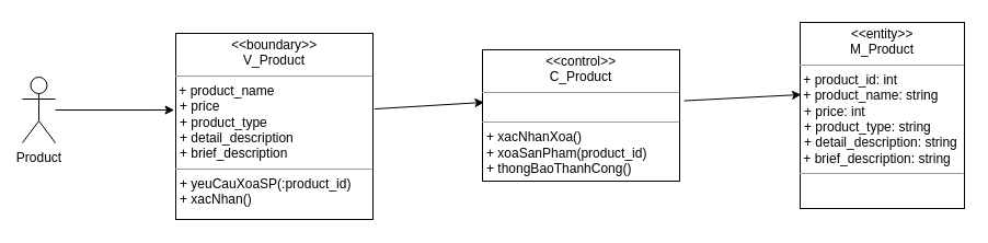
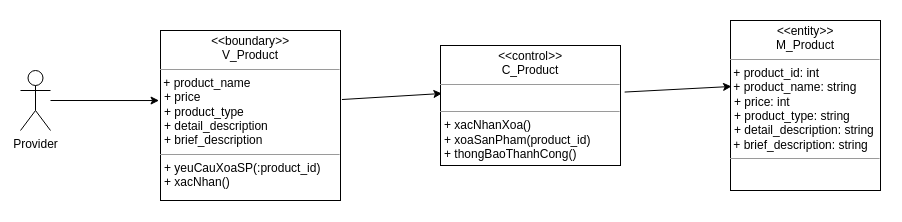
  <mxCell id="0" />
  <mxCell id="1" parent="0" />
- <mxCell id="2" value="Product" style="shape=umlActor;verticalLabelPosition=bottom;verticalAlign=top;html=1;" parent="1" vertex="1"><mxGeometry x="20" y="70" width="30" height="60" as="geometry" /></mxCell>
+ <mxCell id="2" value="Provider" style="shape=umlActor;verticalLabelPosition=bottom;verticalAlign=top;html=1;" parent="1" vertex="1"><mxGeometry x="20" y="70" width="30" height="60" as="geometry" /></mxCell>
  <mxCell id="3" value="&lt;p style=&quot;margin: 0px ; margin-top: 4px ; text-align: center&quot;&gt;&lt;i&gt;&amp;lt;&lt;/i&gt;&amp;lt;boundary&lt;i&gt;&amp;gt;&amp;gt;&lt;/i&gt;&lt;br&gt;V_Product&lt;/p&gt;&lt;hr size=&quot;1&quot;&gt;&amp;nbsp;+ product_name&lt;br&gt;&lt;p style=&quot;margin: 0px ; margin-left: 4px&quot;&gt;+ price&lt;br&gt;&lt;/p&gt;&lt;p style=&quot;margin: 0px ; margin-left: 4px&quot;&gt;+ product_type&lt;br&gt;&lt;/p&gt;&lt;p style=&quot;margin: 0px ; margin-left: 4px&quot;&gt;+ detail_description&lt;br&gt;&lt;/p&gt;&lt;p style=&quot;margin: 0px ; margin-left: 4px&quot;&gt;+ brief_description&lt;br&gt;&lt;/p&gt;&lt;hr size=&quot;1&quot;&gt;&lt;p style=&quot;margin: 0px ; margin-left: 4px&quot;&gt;+ yeuCauXoaSP(:product_id)&lt;br&gt;&lt;/p&gt;&lt;p style=&quot;margin: 0px ; margin-left: 4px&quot;&gt;+ xacNhan()&lt;/p&gt;" style="verticalAlign=top;align=left;overflow=fill;fontSize=12;fontFamily=Helvetica;html=1;" parent="1" vertex="1"><mxGeometry x="160" y="30" width="180" height="170" as="geometry" /></mxCell>
  <mxCell id="4" value="&lt;p style=&quot;margin: 0px ; margin-top: 4px ; text-align: center&quot;&gt;&lt;i&gt;&amp;lt;&lt;/i&gt;&amp;lt;control&lt;i&gt;&amp;gt;&amp;gt;&lt;/i&gt;&lt;br&gt;C_Product&lt;/p&gt;&lt;hr size=&quot;1&quot;&gt;&lt;br&gt;&lt;hr size=&quot;1&quot;&gt;&lt;p style=&quot;margin: 0px ; margin-left: 4px&quot;&gt;+ xacNhanXoa()&lt;/p&gt;&lt;p style=&quot;margin: 0px ; margin-left: 4px&quot;&gt;+ xoaSanPham(product_id)&lt;/p&gt;&lt;p style=&quot;margin: 0px ; margin-left: 4px&quot;&gt;+ thongBaoThanhCong()&lt;br&gt;&lt;br&gt;&lt;/p&gt;" style="verticalAlign=top;align=left;overflow=fill;fontSize=12;fontFamily=Helvetica;html=1;" parent="1" vertex="1"><mxGeometry x="440" y="45" width="180" height="120" as="geometry" /></mxCell>
  <mxCell id="5" value="" style="endArrow=classic;html=1;exitX=1.008;exitY=0.406;exitDx=0;exitDy=0;exitPerimeter=0;entryX=0.008;entryY=0.4;entryDx=0;entryDy=0;entryPerimeter=0;" parent="1" source="3" target="4" edge="1"><mxGeometry width="50" height="50" relative="1" as="geometry"><mxPoint x="350" y="100" as="sourcePoint" /><mxPoint x="400" y="50" as="targetPoint" /></mxGeometry></mxCell>
  <mxCell id="6" value="" style="endArrow=classic;html=1;entryX=-0.008;entryY=0.412;entryDx=0;entryDy=0;entryPerimeter=0;" parent="1" source="2" target="3" edge="1"><mxGeometry width="50" height="50" relative="1" as="geometry"><mxPoint x="350" y="100" as="sourcePoint" /><mxPoint x="400" y="50" as="targetPoint" /></mxGeometry></mxCell>
  <mxCell id="7" value="&lt;p style=&quot;margin: 0px ; margin-top: 4px ; text-align: center&quot;&gt;&lt;i&gt;&amp;lt;&lt;/i&gt;&amp;lt;entity&lt;i&gt;&amp;gt;&amp;gt;&lt;/i&gt;&lt;br&gt;M_Product&lt;/p&gt;&lt;hr size=&quot;1&quot;&gt;&lt;div&gt;&amp;nbsp;+ product_id: int&lt;br&gt;&lt;/div&gt;&lt;div&gt;&amp;nbsp;+ product_name: string&lt;br&gt;&lt;/div&gt;&lt;p style=&quot;margin: 0px ; margin-left: 4px&quot;&gt;+ price: int&lt;br&gt;&lt;/p&gt;&lt;p style=&quot;margin: 0px ; margin-left: 4px&quot;&gt;+ product_type: string&lt;br&gt;&lt;/p&gt;&lt;p style=&quot;margin: 0px ; margin-left: 4px&quot;&gt;+ detail_description: string&lt;br&gt;&lt;/p&gt;&amp;nbsp;+ brief_description: string&lt;br&gt;&lt;hr size=&quot;1&quot;&gt;&lt;p style=&quot;margin: 0px ; margin-left: 4px&quot;&gt;&lt;br&gt;&lt;br&gt;&lt;/p&gt;" style="verticalAlign=top;align=left;overflow=fill;fontSize=12;fontFamily=Helvetica;html=1;" parent="1" vertex="1"><mxGeometry x="730" y="20" width="150" height="170" as="geometry" /></mxCell>
  <mxCell id="8" value="" style="endArrow=classic;html=1;exitX=1.023;exitY=0.388;exitDx=0;exitDy=0;exitPerimeter=0;entryX=0.007;entryY=0.388;entryDx=0;entryDy=0;entryPerimeter=0;" parent="1" source="4" target="7" edge="1"><mxGeometry width="50" height="50" relative="1" as="geometry"><mxPoint x="550" y="100" as="sourcePoint" /><mxPoint x="600" y="50" as="targetPoint" /></mxGeometry></mxCell>
